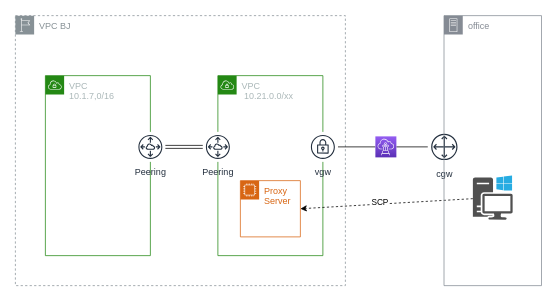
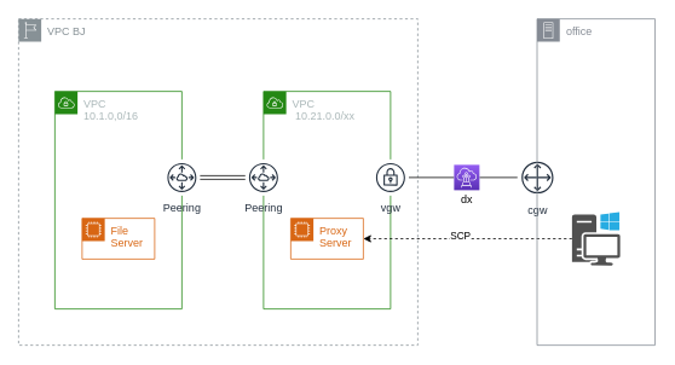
  <mxCell id="0" />
  <mxCell id="1" parent="0" />
  <mxCell id="2" value="VPC BJ" style="outlineConnect=0;gradientColor=none;html=1;whiteSpace=wrap;fontSize=12;fontStyle=0;shape=mxgraph.aws4.group;grIcon=mxgraph.aws4.group_region;strokeColor=#879196;fillColor=none;verticalAlign=top;align=left;spacingLeft=30;fontColor=#879196;dashed=1;" vertex="1" parent="1"><mxGeometry x="20" y="20" width="440" height="360" as="geometry" /></mxCell>
- <mxCell id="3" value="VPC &lt;br&gt;10.1.7,0/16" style="points=[[0,0],[0.25,0],[0.5,0],[0.75,0],[1,0],[1,0.25],[1,0.5],[1,0.75],[1,1],[0.75,1],[0.5,1],[0.25,1],[0,1],[0,0.75],[0,0.5],[0,0.25]];outlineConnect=0;gradientColor=none;html=1;whiteSpace=wrap;fontSize=12;fontStyle=0;shape=mxgraph.aws4.group;grIcon=mxgraph.aws4.group_vpc;strokeColor=#248814;fillColor=none;verticalAlign=top;align=left;spacingLeft=30;fontColor=#AAB7B8;dashed=0;" vertex="1" parent="1"><mxGeometry x="60" y="100" width="140" height="240" as="geometry" /></mxCell>
+ <mxCell id="3" value="VPC &lt;br&gt;10.1.0,0/16" style="points=[[0,0],[0.25,0],[0.5,0],[0.75,0],[1,0],[1,0.25],[1,0.5],[1,0.75],[1,1],[0.75,1],[0.5,1],[0.25,1],[0,1],[0,0.75],[0,0.5],[0,0.25]];outlineConnect=0;gradientColor=none;html=1;whiteSpace=wrap;fontSize=12;fontStyle=0;shape=mxgraph.aws4.group;grIcon=mxgraph.aws4.group_vpc;strokeColor=#248814;fillColor=none;verticalAlign=top;align=left;spacingLeft=30;fontColor=#AAB7B8;dashed=0;" vertex="1" parent="1"><mxGeometry x="60" y="100" width="140" height="240" as="geometry" /></mxCell>
  <mxCell id="4" value="VPC&lt;br&gt;&amp;nbsp;10.21.0.0/xx" style="points=[[0,0],[0.25,0],[0.5,0],[0.75,0],[1,0],[1,0.25],[1,0.5],[1,0.75],[1,1],[0.75,1],[0.5,1],[0.25,1],[0,1],[0,0.75],[0,0.5],[0,0.25]];outlineConnect=0;gradientColor=none;html=1;whiteSpace=wrap;fontSize=12;fontStyle=0;shape=mxgraph.aws4.group;grIcon=mxgraph.aws4.group_vpc;strokeColor=#248814;fillColor=none;verticalAlign=top;align=left;spacingLeft=30;fontColor=#AAB7B8;dashed=0;" vertex="1" parent="1"><mxGeometry x="290" y="100" width="140" height="240" as="geometry" /></mxCell>
  <mxCell id="5" value="Peering" style="outlineConnect=0;fontColor=#232F3E;gradientColor=none;strokeColor=#232F3E;fillColor=#ffffff;dashed=0;verticalLabelPosition=bottom;verticalAlign=top;align=center;html=1;fontSize=12;fontStyle=0;aspect=fixed;shape=mxgraph.aws4.resourceIcon;resIcon=mxgraph.aws4.peering;" vertex="1" parent="1"><mxGeometry x="180" y="175" width="40" height="40" as="geometry" /></mxCell>
  <mxCell id="6" value="" style="edgeStyle=orthogonalEdgeStyle;rounded=0;orthogonalLoop=1;jettySize=auto;html=1;shape=link;" edge="1" parent="1" source="7" target="5"><mxGeometry relative="1" as="geometry" /></mxCell>
  <mxCell id="7" value="Peering" style="outlineConnect=0;fontColor=#232F3E;gradientColor=none;strokeColor=#232F3E;fillColor=#ffffff;dashed=0;verticalLabelPosition=bottom;verticalAlign=top;align=center;html=1;fontSize=12;fontStyle=0;aspect=fixed;shape=mxgraph.aws4.resourceIcon;resIcon=mxgraph.aws4.peering;" vertex="1" parent="1"><mxGeometry x="270" y="175" width="40" height="40" as="geometry" /></mxCell>
  <mxCell id="8" value="" style="orthogonalLoop=1;jettySize=auto;html=1;strokeColor=none;" edge="1" parent="1" source="10" target="18"><mxGeometry relative="1" as="geometry" /></mxCell>
  <mxCell id="9" value="" style="edgeStyle=none;orthogonalLoop=1;jettySize=auto;html=1;endArrow=none;endFill=0;" edge="1" parent="1" source="10" target="18"><mxGeometry relative="1" as="geometry" /></mxCell>
  <mxCell id="10" value="vgw" style="outlineConnect=0;fontColor=#232F3E;gradientColor=none;strokeColor=#232F3E;fillColor=#ffffff;dashed=0;verticalLabelPosition=bottom;verticalAlign=top;align=center;html=1;fontSize=12;fontStyle=0;aspect=fixed;shape=mxgraph.aws4.resourceIcon;resIcon=mxgraph.aws4.vpn_gateway;" vertex="1" parent="1"><mxGeometry x="410" y="175" width="40" height="40" as="geometry" /></mxCell>
  <mxCell id="11" value="" style="edgeStyle=none;orthogonalLoop=1;jettySize=auto;html=1;endArrow=none;endFill=0;" edge="1" parent="1" source="12" target="18"><mxGeometry relative="1" as="geometry" /></mxCell>
  <mxCell id="12" value="cgw" style="outlineConnect=0;fontColor=#232F3E;gradientColor=none;strokeColor=#232F3E;fillColor=#ffffff;verticalLabelPosition=bottom;verticalAlign=top;align=center;html=1;fontSize=12;fontStyle=0;aspect=fixed;shape=mxgraph.aws4.resourceIcon;resIcon=mxgraph.aws4.customer_gateway;" vertex="1" parent="1"><mxGeometry x="570" y="173.04" width="43.91" height="43.91" as="geometry" /></mxCell>
  <mxCell id="13" value="" style="edgeStyle=none;rounded=0;orthogonalLoop=1;jettySize=auto;html=1;entryX=1;entryY=0.5;entryDx=0;entryDy=0;dashed=1;" edge="1" parent="1" source="15" target="17"><mxGeometry relative="1" as="geometry" /></mxCell>
  <mxCell id="14" value="SCP" style="edgeLabel;html=1;align=center;verticalAlign=middle;resizable=0;points=[];" vertex="1" connectable="0" parent="13"><mxGeometry x="0.09" y="-3" relative="1" as="geometry"><mxPoint x="1" as="offset" /></mxGeometry></mxCell>
  <mxCell id="15" value="" style="pointerEvents=1;shadow=0;dashed=0;html=1;strokeColor=none;fillColor=#505050;labelPosition=center;verticalLabelPosition=bottom;verticalAlign=top;outlineConnect=0;align=center;shape=mxgraph.office.devices.workstation_pc;" vertex="1" parent="1"><mxGeometry x="630" y="233" width="53" height="59" as="geometry" /></mxCell>
- <mxCell id="17" value="Proxy Server" style="points=[[0,0],[0.25,0],[0.5,0],[0.75,0],[1,0],[1,0.25],[1,0.5],[1,0.75],[1,1],[0.75,1],[0.5,1],[0.25,1],[0,1],[0,0.75],[0,0.5],[0,0.25]];outlineConnect=0;gradientColor=none;html=1;whiteSpace=wrap;fontSize=12;fontStyle=0;shape=mxgraph.aws4.group;grIcon=mxgraph.aws4.group_ec2_instance_contents;strokeColor=#D86613;fillColor=none;verticalAlign=top;align=left;spacingLeft=30;fontColor=#D86613;dashed=0;" vertex="1" parent="1"><mxGeometry x="320" y="240" width="80" height="75" as="geometry" /></mxCell>
+ <mxCell id="16" value="File Server" style="points=[[0,0],[0.25,0],[0.5,0],[0.75,0],[1,0],[1,0.25],[1,0.5],[1,0.75],[1,1],[0.75,1],[0.5,1],[0.25,1],[0,1],[0,0.75],[0,0.5],[0,0.25]];outlineConnect=0;gradientColor=none;html=1;whiteSpace=wrap;fontSize=12;fontStyle=0;shape=mxgraph.aws4.group;grIcon=mxgraph.aws4.group_ec2_instance_contents;strokeColor=#D86613;fillColor=none;verticalAlign=top;align=left;spacingLeft=30;fontColor=#D86613;dashed=0;" vertex="1" parent="1"><mxGeometry x="90" y="240" width="80" height="45" as="geometry" /></mxCell>
+ <mxCell id="17" value="Proxy Server" style="points=[[0,0],[0.25,0],[0.5,0],[0.75,0],[1,0],[1,0.25],[1,0.5],[1,0.75],[1,1],[0.75,1],[0.5,1],[0.25,1],[0,1],[0,0.75],[0,0.5],[0,0.25]];outlineConnect=0;gradientColor=none;html=1;whiteSpace=wrap;fontSize=12;fontStyle=0;shape=mxgraph.aws4.group;grIcon=mxgraph.aws4.group_ec2_instance_contents;strokeColor=#D86613;fillColor=none;verticalAlign=top;align=left;spacingLeft=30;fontColor=#D86613;dashed=0;" vertex="1" parent="1"><mxGeometry x="320" y="240" width="80" height="45" as="geometry" /></mxCell>
  <mxCell id="18" value="" style="points=[[0,0,0],[0.25,0,0],[0.5,0,0],[0.75,0,0],[1,0,0],[0,1,0],[0.25,1,0],[0.5,1,0],[0.75,1,0],[1,1,0],[0,0.25,0],[0,0.5,0],[0,0.75,0],[1,0.25,0],[1,0.5,0],[1,0.75,0]];outlineConnect=0;fontColor=#232F3E;gradientColor=#945DF2;gradientDirection=north;fillColor=#5A30B5;strokeColor=#ffffff;dashed=0;verticalLabelPosition=bottom;verticalAlign=top;align=center;html=1;fontSize=12;fontStyle=0;aspect=fixed;shape=mxgraph.aws4.resourceIcon;resIcon=mxgraph.aws4.direct_connect;" vertex="1" parent="1"><mxGeometry x="500" y="181" width="28" height="28" as="geometry" /></mxCell>
  <mxCell id="19" value="office" style="outlineConnect=0;gradientColor=none;html=1;whiteSpace=wrap;fontSize=12;fontStyle=0;shape=mxgraph.aws4.group;grIcon=mxgraph.aws4.group_on_premise;strokeColor=#858B94;fillColor=none;verticalAlign=top;align=left;spacingLeft=30;fontColor=#858B94;dashed=0;" vertex="1" parent="1"><mxGeometry x="591.5" y="20" width="130" height="360" as="geometry" /></mxCell>
+ <mxCell id="20" value="dx" style="text;html=1;align=center;verticalAlign=middle;resizable=0;points=[];autosize=1;strokeColor=none;" vertex="1" parent="1"><mxGeometry x="499" y="210" width="30" height="20" as="geometry" /></mxCell>
